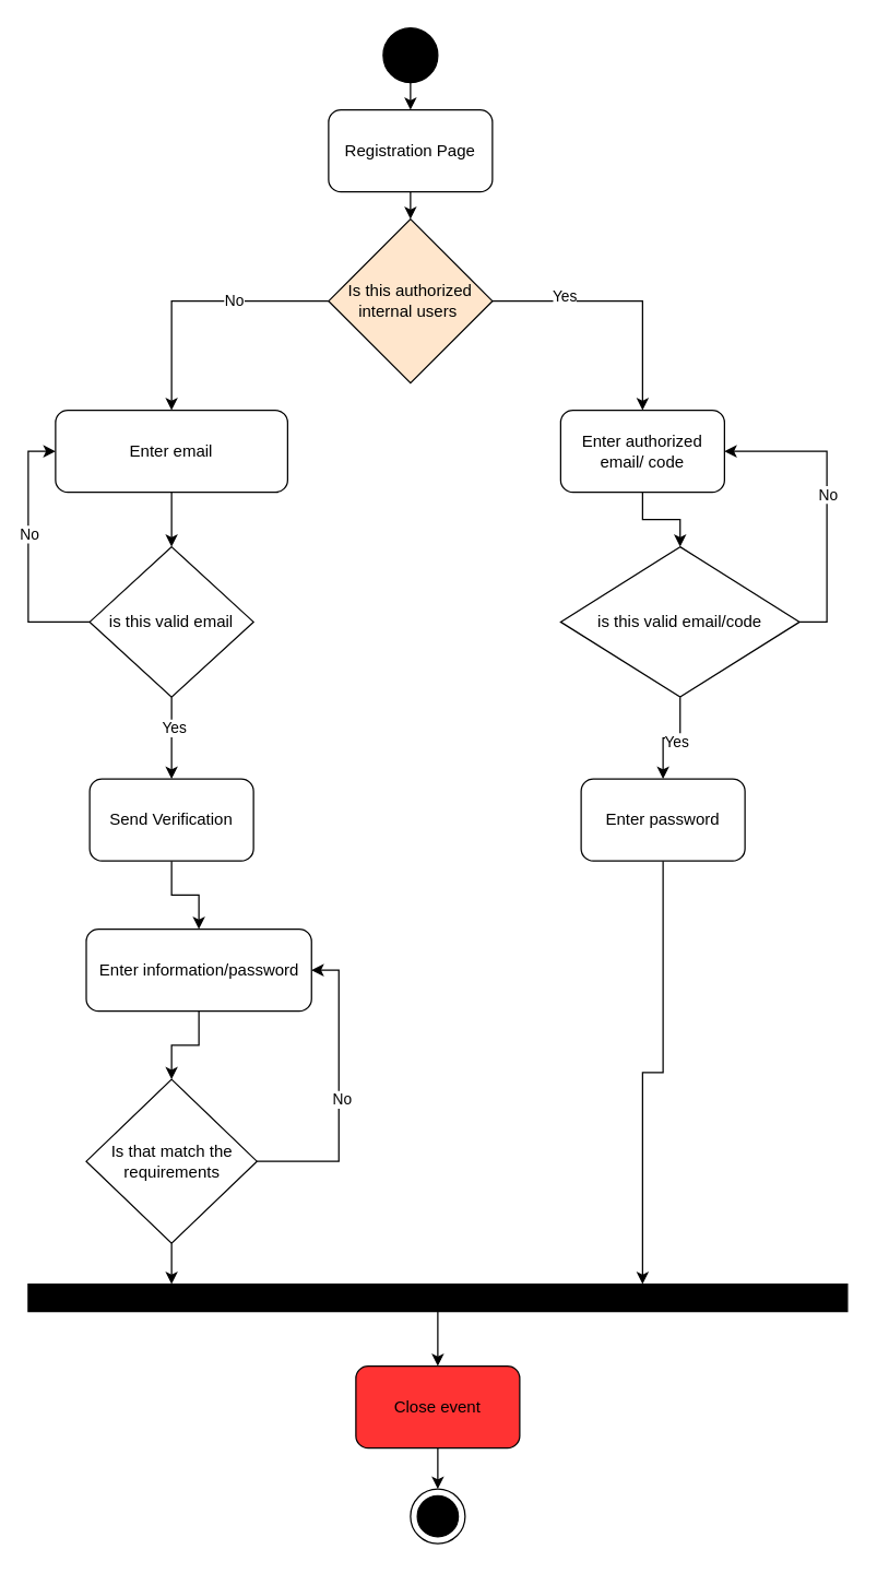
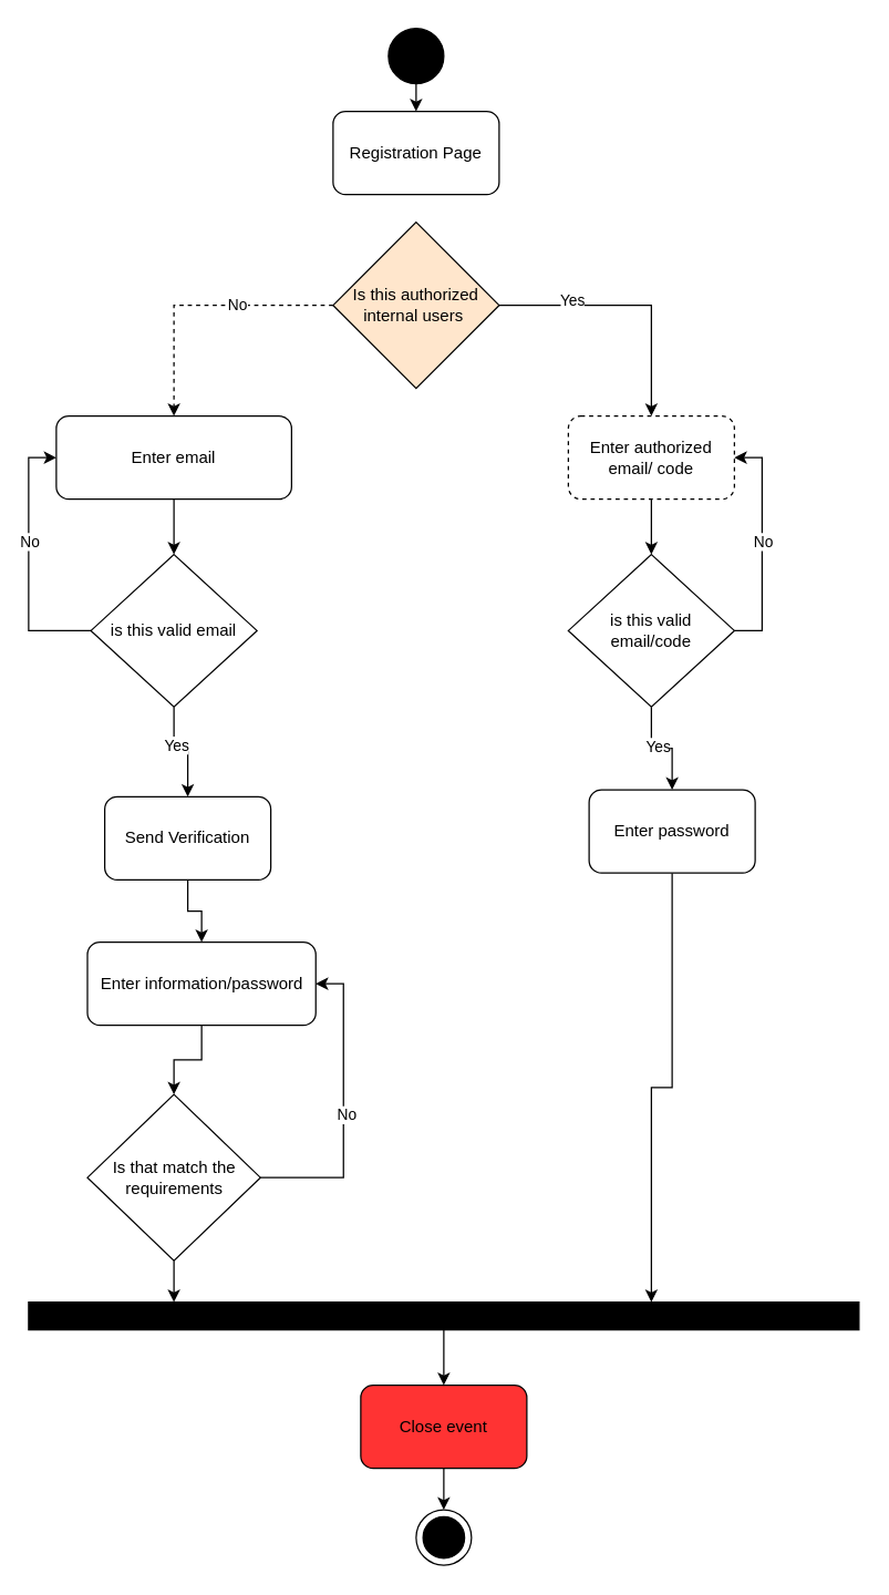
  <mxCell id="0" />
  <mxCell id="1" parent="0" />
  <mxCell id="2" value="" style="ellipse;whiteSpace=wrap;html=1;aspect=fixed;fillColor=#000000;" vertex="1" parent="1"><mxGeometry x="280" y="20" width="40" height="40" as="geometry" /></mxCell>
- <mxCell id="3" style="edgeStyle=orthogonalEdgeStyle;rounded=0;orthogonalLoop=1;jettySize=auto;html=1;exitX=0.5;exitY=1;exitDx=0;exitDy=0;entryX=0.5;entryY=0;entryDx=0;entryDy=0;" edge="1" parent="1" source="4" target="19"><mxGeometry relative="1" as="geometry" /></mxCell>
  <mxCell id="4" value="Registration Page" style="rounded=1;whiteSpace=wrap;html=1;" vertex="1" parent="1"><mxGeometry x="240" y="80" width="120" height="60" as="geometry" /></mxCell>
  <mxCell id="5" value="" style="endArrow=classic;html=1;rounded=0;entryX=0.5;entryY=0;entryDx=0;entryDy=0;exitX=0.5;exitY=1;exitDx=0;exitDy=0;" edge="1" parent="1" source="2" target="4"><mxGeometry width="50" height="50" relative="1" as="geometry"><mxPoint x="290" y="370" as="sourcePoint" /><mxPoint x="340" y="320" as="targetPoint" /></mxGeometry></mxCell>
  <mxCell id="6" value="Enter email" style="rounded=1;whiteSpace=wrap;html=1;" vertex="1" parent="1"><mxGeometry y="300" width="170" height="60" as="geometry" x="40" /></mxCell>
  <mxCell id="7" style="edgeStyle=orthogonalEdgeStyle;rounded=0;orthogonalLoop=1;jettySize=auto;html=1;exitX=0;exitY=0.5;exitDx=0;exitDy=0;entryX=0;entryY=0.5;entryDx=0;entryDy=0;" edge="1" parent="1" source="11" target="6"><mxGeometry relative="1" as="geometry"><mxPoint x="-40" y="330" as="targetPoint" /></mxGeometry></mxCell>
  <mxCell id="8" value="No" style="edgeLabel;html=1;align=center;verticalAlign=middle;resizable=0;points=[];" vertex="1" connectable="0" parent="7"><mxGeometry x="0.156" relative="1" as="geometry"><mxPoint as="offset" /></mxGeometry></mxCell>
  <mxCell id="9" style="edgeStyle=orthogonalEdgeStyle;rounded=0;orthogonalLoop=1;jettySize=auto;html=1;exitX=0.5;exitY=1;exitDx=0;exitDy=0;entryX=0.5;entryY=0;entryDx=0;entryDy=0;" edge="1" parent="1" source="11" target="21"><mxGeometry relative="1" as="geometry" /></mxCell>
  <mxCell id="10" value="Yes" style="edgeLabel;html=1;align=center;verticalAlign=middle;resizable=0;points=[];" vertex="1" connectable="0" parent="9"><mxGeometry x="-0.28" y="1" relative="1" as="geometry"><mxPoint as="offset" /></mxGeometry></mxCell>
  <mxCell id="11" value="is this valid email" style="rhombus;whiteSpace=wrap;html=1;" vertex="1" parent="1"><mxGeometry x="65" y="400" width="120" height="110" as="geometry" /></mxCell>
  <mxCell id="12" value="" style="endArrow=classic;html=1;rounded=0;entryX=0.5;entryY=0;entryDx=0;entryDy=0;exitX=0.5;exitY=1;exitDx=0;exitDy=0;" edge="1" parent="1" source="6" target="11"><mxGeometry width="50" height="50" relative="1" as="geometry"><mxPoint x="205" y="160" as="sourcePoint" /><mxPoint x="205" y="220" as="targetPoint" /></mxGeometry></mxCell>
  <mxCell id="13" style="edgeStyle=orthogonalEdgeStyle;rounded=0;orthogonalLoop=1;jettySize=auto;html=1;exitX=0.5;exitY=1;exitDx=0;exitDy=0;entryX=0.5;entryY=0;entryDx=0;entryDy=0;" edge="1" parent="1" source="14" target="26"><mxGeometry relative="1" as="geometry" /></mxCell>
- <mxCell id="14" value="Enter authorized email/ code" style="rounded=1;whiteSpace=wrap;html=1;" vertex="1" parent="1"><mxGeometry x="410" y="300" width="120" height="60" as="geometry" /></mxCell>
- <mxCell id="15" style="edgeStyle=orthogonalEdgeStyle;rounded=0;orthogonalLoop=1;jettySize=auto;html=1;exitX=0;exitY=0.5;exitDx=0;exitDy=0;entryX=0.5;entryY=0;entryDx=0;entryDy=0;" edge="1" parent="1" source="19" target="6"><mxGeometry relative="1" as="geometry"><mxPoint x="90" y="200" as="targetPoint" /></mxGeometry></mxCell>
+ <mxCell id="14" value="Enter authorized email/ code" style="rounded=1;whiteSpace=wrap;html=1;dashed=1;" vertex="1" parent="1"><mxGeometry x="410" y="300" width="120" height="60" as="geometry" /></mxCell>
+ <mxCell id="15" style="edgeStyle=orthogonalEdgeStyle;rounded=0;orthogonalLoop=1;jettySize=auto;html=1;exitX=0;exitY=0.5;exitDx=0;exitDy=0;entryX=0.5;entryY=0;entryDx=0;entryDy=0;dashed=1;" edge="1" parent="1" source="19" target="6"><mxGeometry relative="1" as="geometry"><mxPoint x="90" y="200" as="targetPoint" /></mxGeometry></mxCell>
  <mxCell id="16" value="No" style="edgeLabel;html=1;align=center;verticalAlign=middle;resizable=0;points=[];" vertex="1" connectable="0" parent="15"><mxGeometry x="-0.285" y="-1" relative="1" as="geometry"><mxPoint as="offset" /></mxGeometry></mxCell>
  <mxCell id="17" style="edgeStyle=orthogonalEdgeStyle;rounded=0;orthogonalLoop=1;jettySize=auto;html=1;exitX=1;exitY=0.5;exitDx=0;exitDy=0;entryX=0.5;entryY=0;entryDx=0;entryDy=0;" edge="1" parent="1" source="19" target="14"><mxGeometry relative="1" as="geometry"><mxPoint x="450" y="200" as="targetPoint" /></mxGeometry></mxCell>
  <mxCell id="18" value="Yes" style="edgeLabel;html=1;align=center;verticalAlign=middle;resizable=0;points=[];" vertex="1" connectable="0" parent="17"><mxGeometry x="-0.457" y="4" relative="1" as="geometry"><mxPoint as="offset" /></mxGeometry></mxCell>
  <mxCell id="19" value="Is this authorized internal users&amp;nbsp;" style="rhombus;whiteSpace=wrap;html=1;fillColor=#ffe6cc;" vertex="1" parent="1"><mxGeometry x="240" y="160" width="120" height="120" as="geometry" /></mxCell>
  <mxCell id="20" style="edgeStyle=orthogonalEdgeStyle;rounded=0;orthogonalLoop=1;jettySize=auto;html=1;exitX=0.5;exitY=1;exitDx=0;exitDy=0;entryX=0.5;entryY=0;entryDx=0;entryDy=0;" edge="1" parent="1" source="21" target="28"><mxGeometry relative="1" as="geometry" /></mxCell>
- <mxCell id="21" value="Send Verification" style="rounded=1;whiteSpace=wrap;html=1;" vertex="1" parent="1"><mxGeometry x="65" y="570" width="120" height="60" as="geometry" /></mxCell>
+ <mxCell id="21" value="Send Verification" style="rounded=1;whiteSpace=wrap;html=1;" vertex="1" parent="1"><mxGeometry x="75" y="575" width="120" height="60" as="geometry" /></mxCell>
  <mxCell id="22" style="edgeStyle=orthogonalEdgeStyle;rounded=0;orthogonalLoop=1;jettySize=auto;html=1;exitX=1;exitY=0.5;exitDx=0;exitDy=0;entryX=1;entryY=0.5;entryDx=0;entryDy=0;" edge="1" parent="1" source="26" target="14"><mxGeometry relative="1" as="geometry" /></mxCell>
  <mxCell id="23" value="No" style="edgeLabel;html=1;align=center;verticalAlign=middle;resizable=0;points=[];" vertex="1" connectable="0" parent="22"><mxGeometry x="0.032" relative="1" as="geometry"><mxPoint as="offset" /></mxGeometry></mxCell>
  <mxCell id="24" style="edgeStyle=orthogonalEdgeStyle;rounded=0;orthogonalLoop=1;jettySize=auto;html=1;exitX=0.5;exitY=1;exitDx=0;exitDy=0;entryX=0.5;entryY=0;entryDx=0;entryDy=0;" edge="1" parent="1" source="26" target="36"><mxGeometry relative="1" as="geometry" /></mxCell>
  <mxCell id="25" value="Yes" style="edgeLabel;html=1;align=center;verticalAlign=middle;resizable=0;points=[];" vertex="1" connectable="0" parent="24"><mxGeometry x="-0.1" y="2" relative="1" as="geometry"><mxPoint as="offset" /></mxGeometry></mxCell>
- <mxCell id="26" value="is this valid email/code" style="rhombus;whiteSpace=wrap;html=1;" vertex="1" parent="1"><mxGeometry x="410" y="400" width="175" height="110" as="geometry" /></mxCell>
+ <mxCell id="26" value="is this valid email/code" style="rhombus;whiteSpace=wrap;html=1;" vertex="1" parent="1"><mxGeometry x="410" y="400" width="120" height="110" as="geometry" /></mxCell>
  <mxCell id="27" style="edgeStyle=orthogonalEdgeStyle;rounded=0;orthogonalLoop=1;jettySize=auto;html=1;exitX=0.5;exitY=1;exitDx=0;exitDy=0;entryX=0.5;entryY=0;entryDx=0;entryDy=0;" edge="1" parent="1" source="28" target="31"><mxGeometry relative="1" as="geometry" /></mxCell>
  <mxCell id="28" value="Enter information/password" style="rounded=1;whiteSpace=wrap;html=1;" vertex="1" parent="1"><mxGeometry x="62.5" y="680" width="165" height="60" as="geometry" /></mxCell>
  <mxCell id="29" style="edgeStyle=orthogonalEdgeStyle;rounded=0;orthogonalLoop=1;jettySize=auto;html=1;exitX=1;exitY=0.5;exitDx=0;exitDy=0;entryX=1;entryY=0.5;entryDx=0;entryDy=0;" edge="1" parent="1" source="31" target="28"><mxGeometry relative="1" as="geometry" /></mxCell>
  <mxCell id="30" value="No" style="edgeLabel;html=1;align=center;verticalAlign=middle;resizable=0;points=[];" vertex="1" connectable="0" parent="29"><mxGeometry x="-0.033" y="-2" relative="1" as="geometry"><mxPoint as="offset" /></mxGeometry></mxCell>
  <mxCell id="31" value="Is that match the requirements" style="rhombus;whiteSpace=wrap;html=1;" vertex="1" parent="1"><mxGeometry x="62.5" y="790" width="125" height="120" as="geometry" /></mxCell>
  <mxCell id="32" style="edgeStyle=orthogonalEdgeStyle;rounded=0;orthogonalLoop=1;jettySize=auto;html=1;exitX=0.5;exitY=1;exitDx=0;exitDy=0;entryX=0.5;entryY=0;entryDx=0;entryDy=0;" edge="1" parent="1" source="33" target="38"><mxGeometry relative="1" as="geometry" /></mxCell>
  <mxCell id="33" value="" style="rounded=0;whiteSpace=wrap;html=1;fillColor=#000000;" vertex="1" parent="1"><mxGeometry x="20" y="940" width="600" height="20" as="geometry" /></mxCell>
  <mxCell id="34" style="edgeStyle=orthogonalEdgeStyle;rounded=0;orthogonalLoop=1;jettySize=auto;html=1;exitX=0.5;exitY=1;exitDx=0;exitDy=0;entryX=0.175;entryY=0;entryDx=0;entryDy=0;entryPerimeter=0;" edge="1" parent="1" source="31" target="33"><mxGeometry relative="1" as="geometry" /></mxCell>
  <mxCell id="35" style="edgeStyle=orthogonalEdgeStyle;rounded=0;orthogonalLoop=1;jettySize=auto;html=1;exitX=0.5;exitY=1;exitDx=0;exitDy=0;entryX=0.75;entryY=0;entryDx=0;entryDy=0;" edge="1" parent="1" source="36" target="33"><mxGeometry relative="1" as="geometry" /></mxCell>
  <mxCell id="36" value="Enter password" style="rounded=1;whiteSpace=wrap;html=1;" vertex="1" parent="1"><mxGeometry x="425" y="570" width="120" height="60" as="geometry" /></mxCell>
  <mxCell id="37" style="edgeStyle=orthogonalEdgeStyle;rounded=0;orthogonalLoop=1;jettySize=auto;html=1;exitX=0.5;exitY=1;exitDx=0;exitDy=0;entryX=0.5;entryY=0;entryDx=0;entryDy=0;" edge="1" parent="1" source="38" target="39"><mxGeometry relative="1" as="geometry" /></mxCell>
  <mxCell id="38" value="Close event" style="rounded=1;whiteSpace=wrap;html=1;fillColor=#FF3333;" vertex="1" parent="1"><mxGeometry x="260" y="1000" width="120" height="60" as="geometry" /></mxCell>
  <mxCell id="39" value="" style="ellipse;whiteSpace=wrap;html=1;aspect=fixed;" vertex="1" parent="1"><mxGeometry x="300" y="1090" width="40" height="40" as="geometry" /></mxCell>
  <mxCell id="40" value="" style="ellipse;whiteSpace=wrap;html=1;aspect=fixed;fillColor=#000000;" vertex="1" parent="1"><mxGeometry x="305" y="1095" width="30" height="30" as="geometry" /></mxCell>
